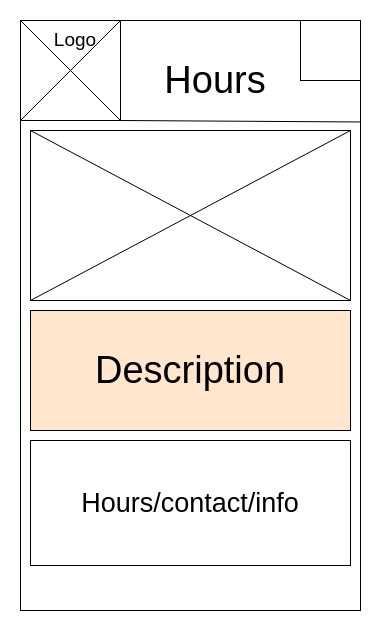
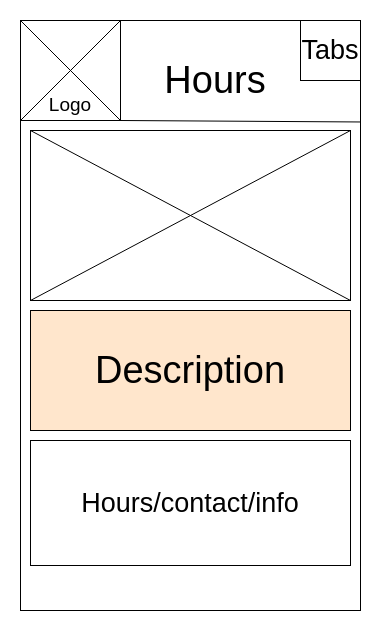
  <mxCell id="0" />
  <mxCell id="1" parent="0" />
  <mxCell id="2" value="" style="rounded=0;whiteSpace=wrap;html=1;" vertex="1" parent="1"><mxGeometry x="20" y="20" width="340" height="590" as="geometry" /></mxCell>
  <mxCell id="3" value="" style="whiteSpace=wrap;html=1;aspect=fixed;" vertex="1" parent="1"><mxGeometry x="300" y="20" width="60" height="60" as="geometry" /></mxCell>
+ <mxCell id="4" value="&lt;font style=&quot;font-size: 27px&quot;&gt;Tabs&lt;/font&gt;" style="text;html=1;strokeColor=none;fillColor=none;align=center;verticalAlign=middle;whiteSpace=wrap;rounded=0;" vertex="1" parent="1"><mxGeometry x="310" y="40" width="40" height="20" as="geometry" /></mxCell>
  <mxCell id="5" value="" style="whiteSpace=wrap;html=1;aspect=fixed;" vertex="1" parent="1"><mxGeometry x="20" y="20" width="100" height="100" as="geometry" /></mxCell>
  <mxCell id="6" value="" style="endArrow=none;html=1;entryX=0;entryY=1;entryDx=0;entryDy=0;exitX=1;exitY=0;exitDx=0;exitDy=0;" edge="1" parent="1" source="5" target="5"><mxGeometry width="50" height="50" relative="1" as="geometry"><mxPoint x="190" y="320" as="sourcePoint" /><mxPoint x="240" y="270" as="targetPoint" /></mxGeometry></mxCell>
  <mxCell id="7" value="" style="endArrow=none;html=1;entryX=0;entryY=0;entryDx=0;entryDy=0;exitX=1;exitY=1;exitDx=0;exitDy=0;" edge="1" parent="1" source="5" target="5"><mxGeometry width="50" height="50" relative="1" as="geometry"><mxPoint x="190" y="320" as="sourcePoint" /><mxPoint x="240" y="270" as="targetPoint" /></mxGeometry></mxCell>
- <mxCell id="8" value="&lt;font style=&quot;font-size: 19px&quot;&gt;Logo&lt;/font&gt;" style="text;html=1;strokeColor=none;fillColor=none;align=center;verticalAlign=middle;whiteSpace=wrap;rounded=0;" vertex="1" parent="1"><mxGeometry x="50" y="25" width="50" height="30" as="geometry" /></mxCell>
+ <mxCell id="8" value="&lt;font style=&quot;font-size: 19px&quot;&gt;Logo&lt;/font&gt;" style="text;html=1;strokeColor=none;fillColor=none;align=center;verticalAlign=middle;whiteSpace=wrap;rounded=0;" vertex="1" parent="1"><mxGeometry x="45" y="90" width="50" height="30" as="geometry" /></mxCell>
  <mxCell id="9" value="&lt;font style=&quot;font-size: 38px&quot;&gt;Hours&lt;/font&gt;" style="text;html=1;strokeColor=none;fillColor=none;align=center;verticalAlign=middle;whiteSpace=wrap;rounded=0;" vertex="1" parent="1"><mxGeometry x="160" y="70" width="110" height="20" as="geometry" /></mxCell>
  <mxCell id="10" value="" style="endArrow=none;html=1;entryX=1;entryY=0.172;entryDx=0;entryDy=0;entryPerimeter=0;" edge="1" parent="1" target="2"><mxGeometry width="50" height="50" relative="1" as="geometry"><mxPoint x="120" y="120" as="sourcePoint" /><mxPoint x="360" y="280" as="targetPoint" /></mxGeometry></mxCell>
  <mxCell id="11" value="" style="rounded=0;whiteSpace=wrap;html=1;" vertex="1" parent="1"><mxGeometry x="30" y="130" width="320" height="170" as="geometry" /></mxCell>
  <mxCell id="12" value="" style="endArrow=none;html=1;exitX=0;exitY=0;exitDx=0;exitDy=0;entryX=1;entryY=1;entryDx=0;entryDy=0;" edge="1" parent="1" source="11" target="11"><mxGeometry width="50" height="50" relative="1" as="geometry"><mxPoint x="310" y="330" as="sourcePoint" /><mxPoint x="360" y="280" as="targetPoint" /></mxGeometry></mxCell>
  <mxCell id="13" value="" style="endArrow=none;html=1;exitX=0;exitY=1;exitDx=0;exitDy=0;entryX=1;entryY=0;entryDx=0;entryDy=0;" edge="1" parent="1" source="11" target="11"><mxGeometry width="50" height="50" relative="1" as="geometry"><mxPoint x="310" y="330" as="sourcePoint" /><mxPoint x="360" y="280" as="targetPoint" /></mxGeometry></mxCell>
  <mxCell id="14" value="&lt;font style=&quot;font-size: 38px&quot;&gt;Description&lt;/font&gt;" style="rounded=0;whiteSpace=wrap;html=1;fillColor=#ffe6cc;" vertex="1" parent="1"><mxGeometry x="30" y="310" width="320" height="120" as="geometry" /></mxCell>
  <mxCell id="15" value="&lt;font style=&quot;font-size: 27px&quot;&gt;Hours/contact/info&lt;/font&gt;" style="rounded=0;whiteSpace=wrap;html=1;" vertex="1" parent="1"><mxGeometry x="30" y="440" width="320" height="125" as="geometry" /></mxCell>
